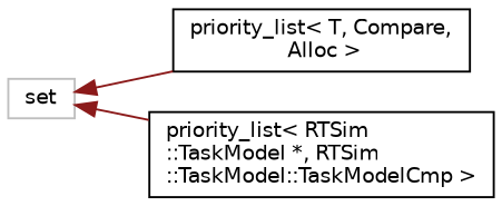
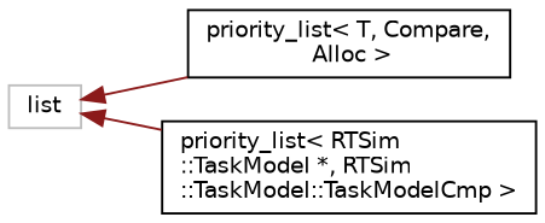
  digraph {
    rankdir=LR
    node [color=black fillcolor=white fontname=Helvetica fontsize=10 shape=record style=filled]
    edge [color=firebrick4 dir=back fontname=Helvetica fontsize=10 labelfontname=Helvetica labelfontsize=10 style=solid]
-   n1 [color=grey75 height=0.2 label=set width=0.4]
+   n1 [color=grey75 height=0.2 label=list width=0.4]
    n2 [height=0.2 label="priority_list\< T, Compare,\l Alloc \>" width=0.4]
    n3 [height=0.2 label="priority_list\< RTSim\l::TaskModel *, RTSim\l::TaskModel::TaskModelCmp \>" width=0.4]
    n1 -> n2
    n1 -> n3
  }
